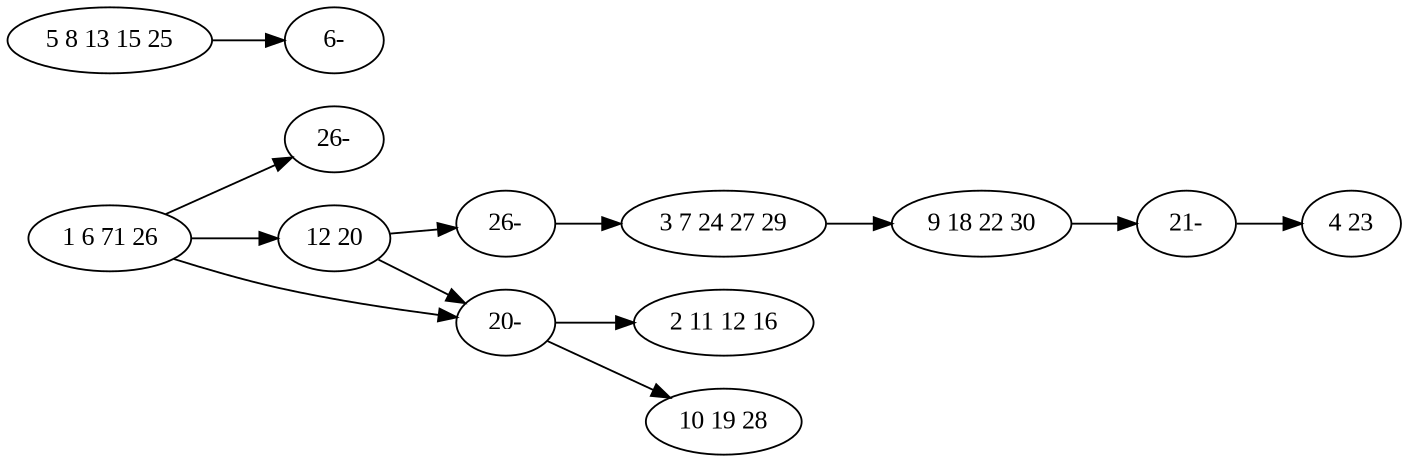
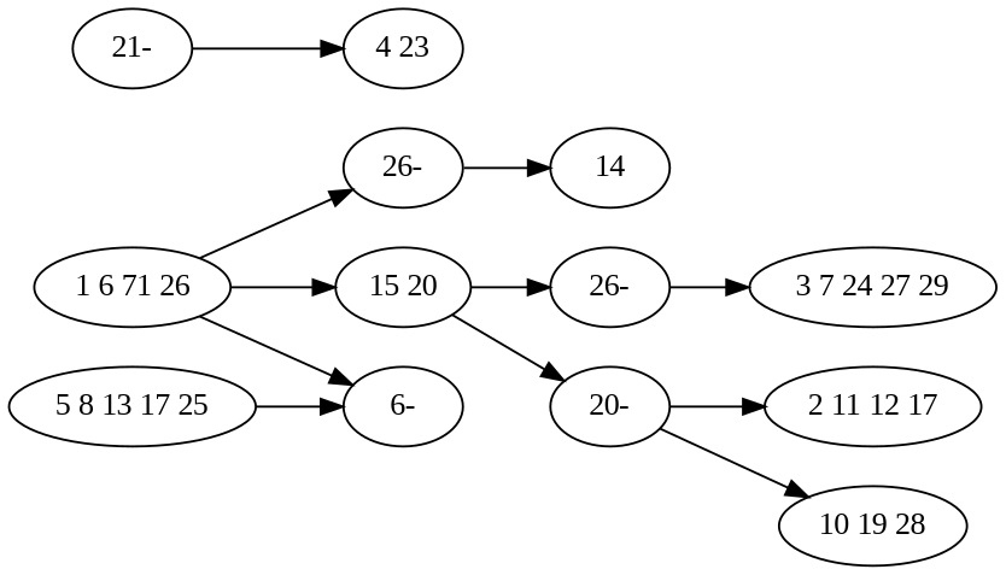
  digraph {
    fontname="Liberation Serif"
    rankdir=LR
    node [fontname="Liberation Serif"]
    edge [fontname="Liberation Serif"]
    n1 [label="1 6 71 26"]
    n2 [label="26-"]
-   n3 [label="12 20"]
+   n3 [label="15 20"]
    n4 [label="6-"]
+   n5 [label=14]
    n6 [label="26-"]
    n7 [label="20-"]
    n8 [label="3 7 24 27 29"]
-   n9 [label="2 11 12 16"]
+   n9 [label="2 11 12 17"]
    n10 [label="10 19 28"]
-   n11 [label="9 18 22 30"]
    n12 [label="21-"]
    n13 [label="4 23"]
-   n14 [label="5 8 13 15 25"]
+   n14 [label="5 8 13 17 25"]
    n1 -> n2
    n1 -> n3
-   n1 -> n7
+   n1 -> n4
+   n2 -> n5
    n3 -> n6
    n3 -> n7
    n6 -> n8
    n7 -> n9
    n7 -> n10
-   n8 -> n11
-   n11 -> n12
    n12 -> n13
    n14 -> n4
  }
